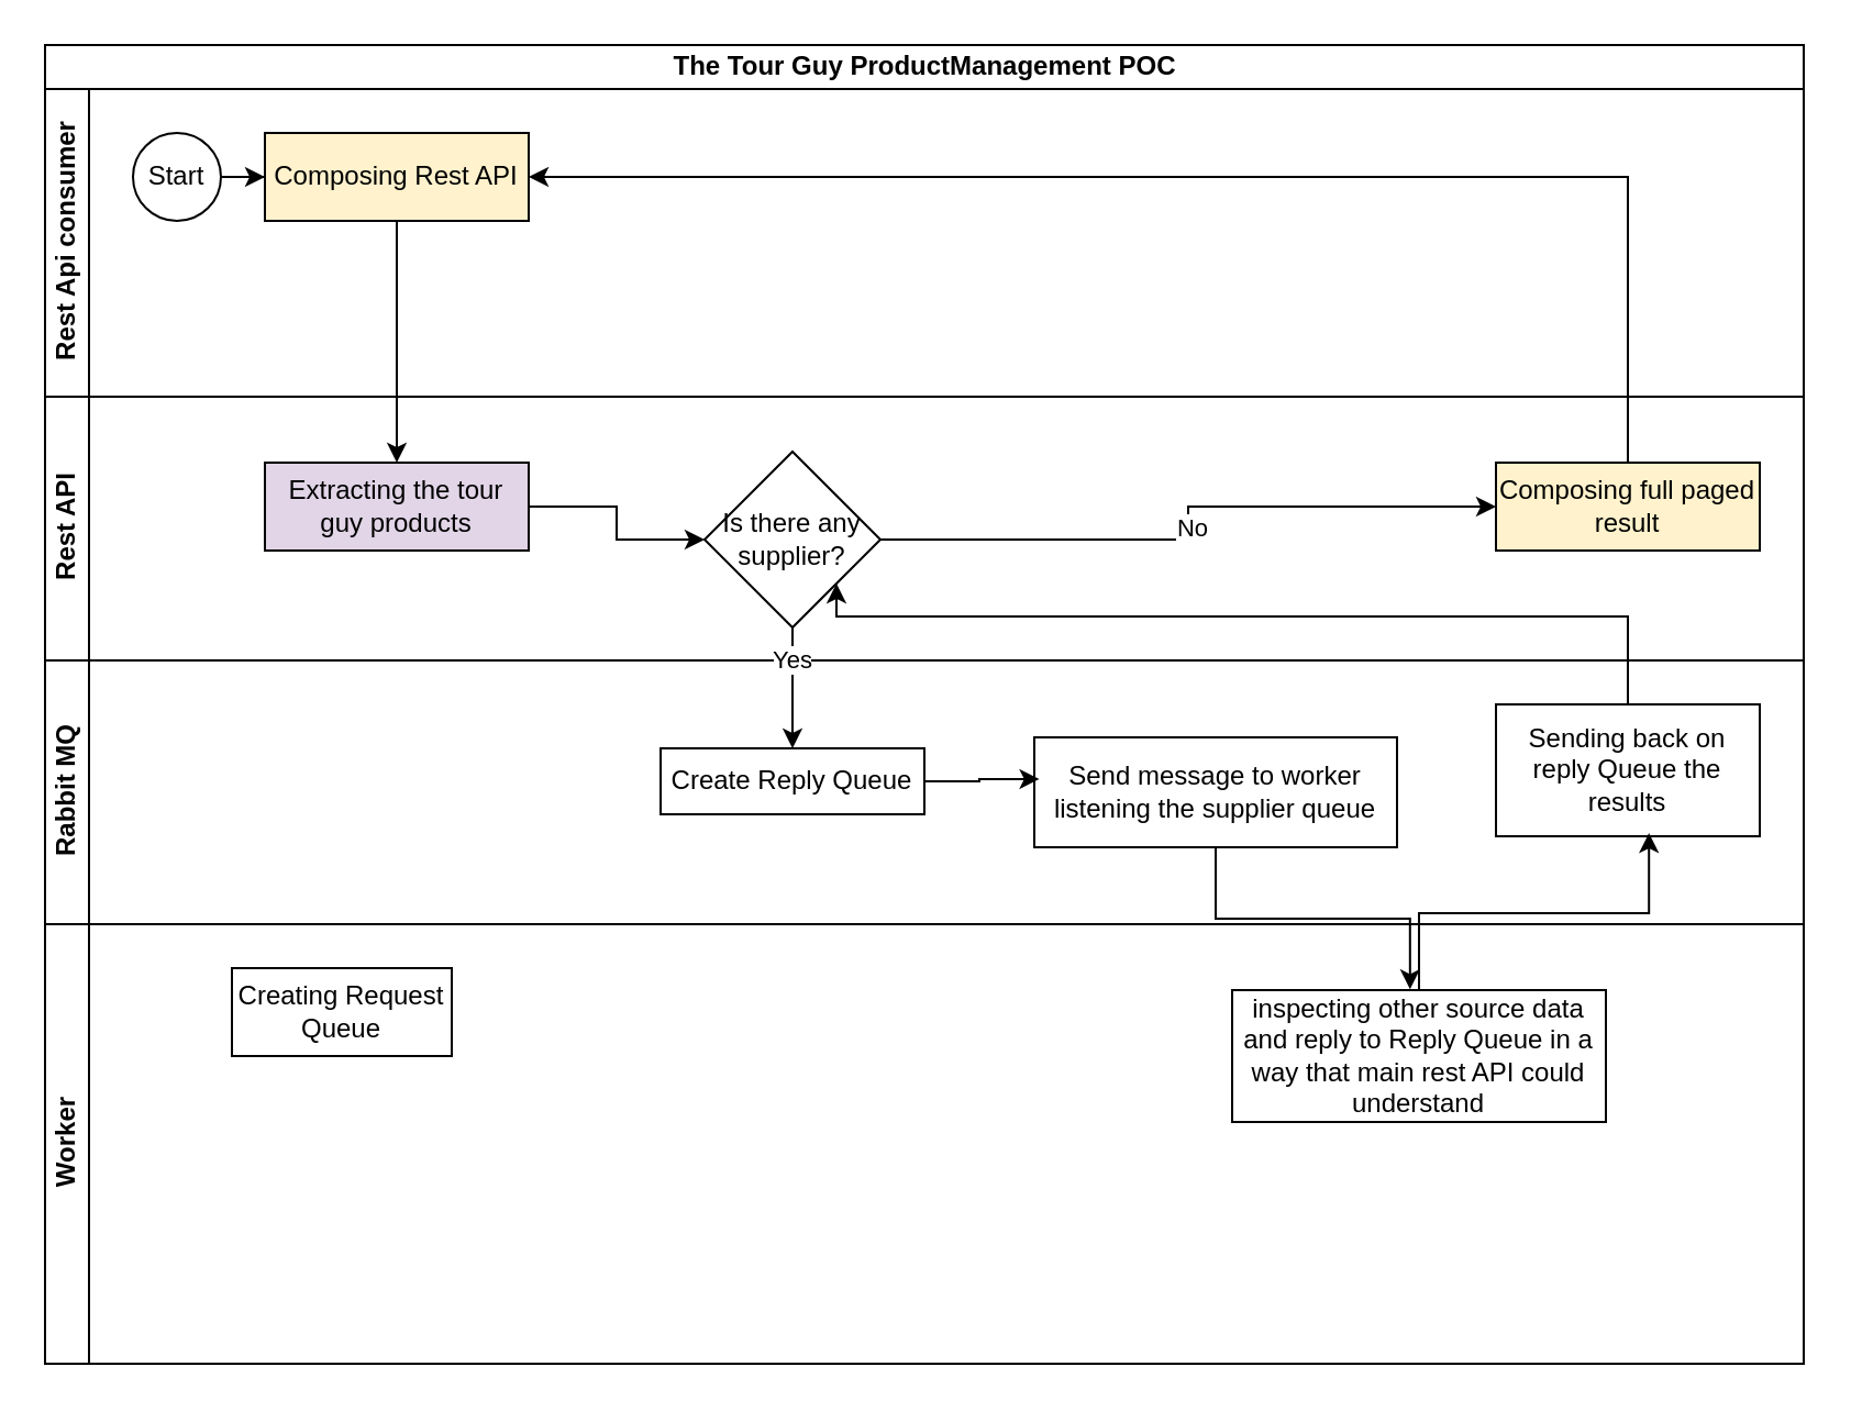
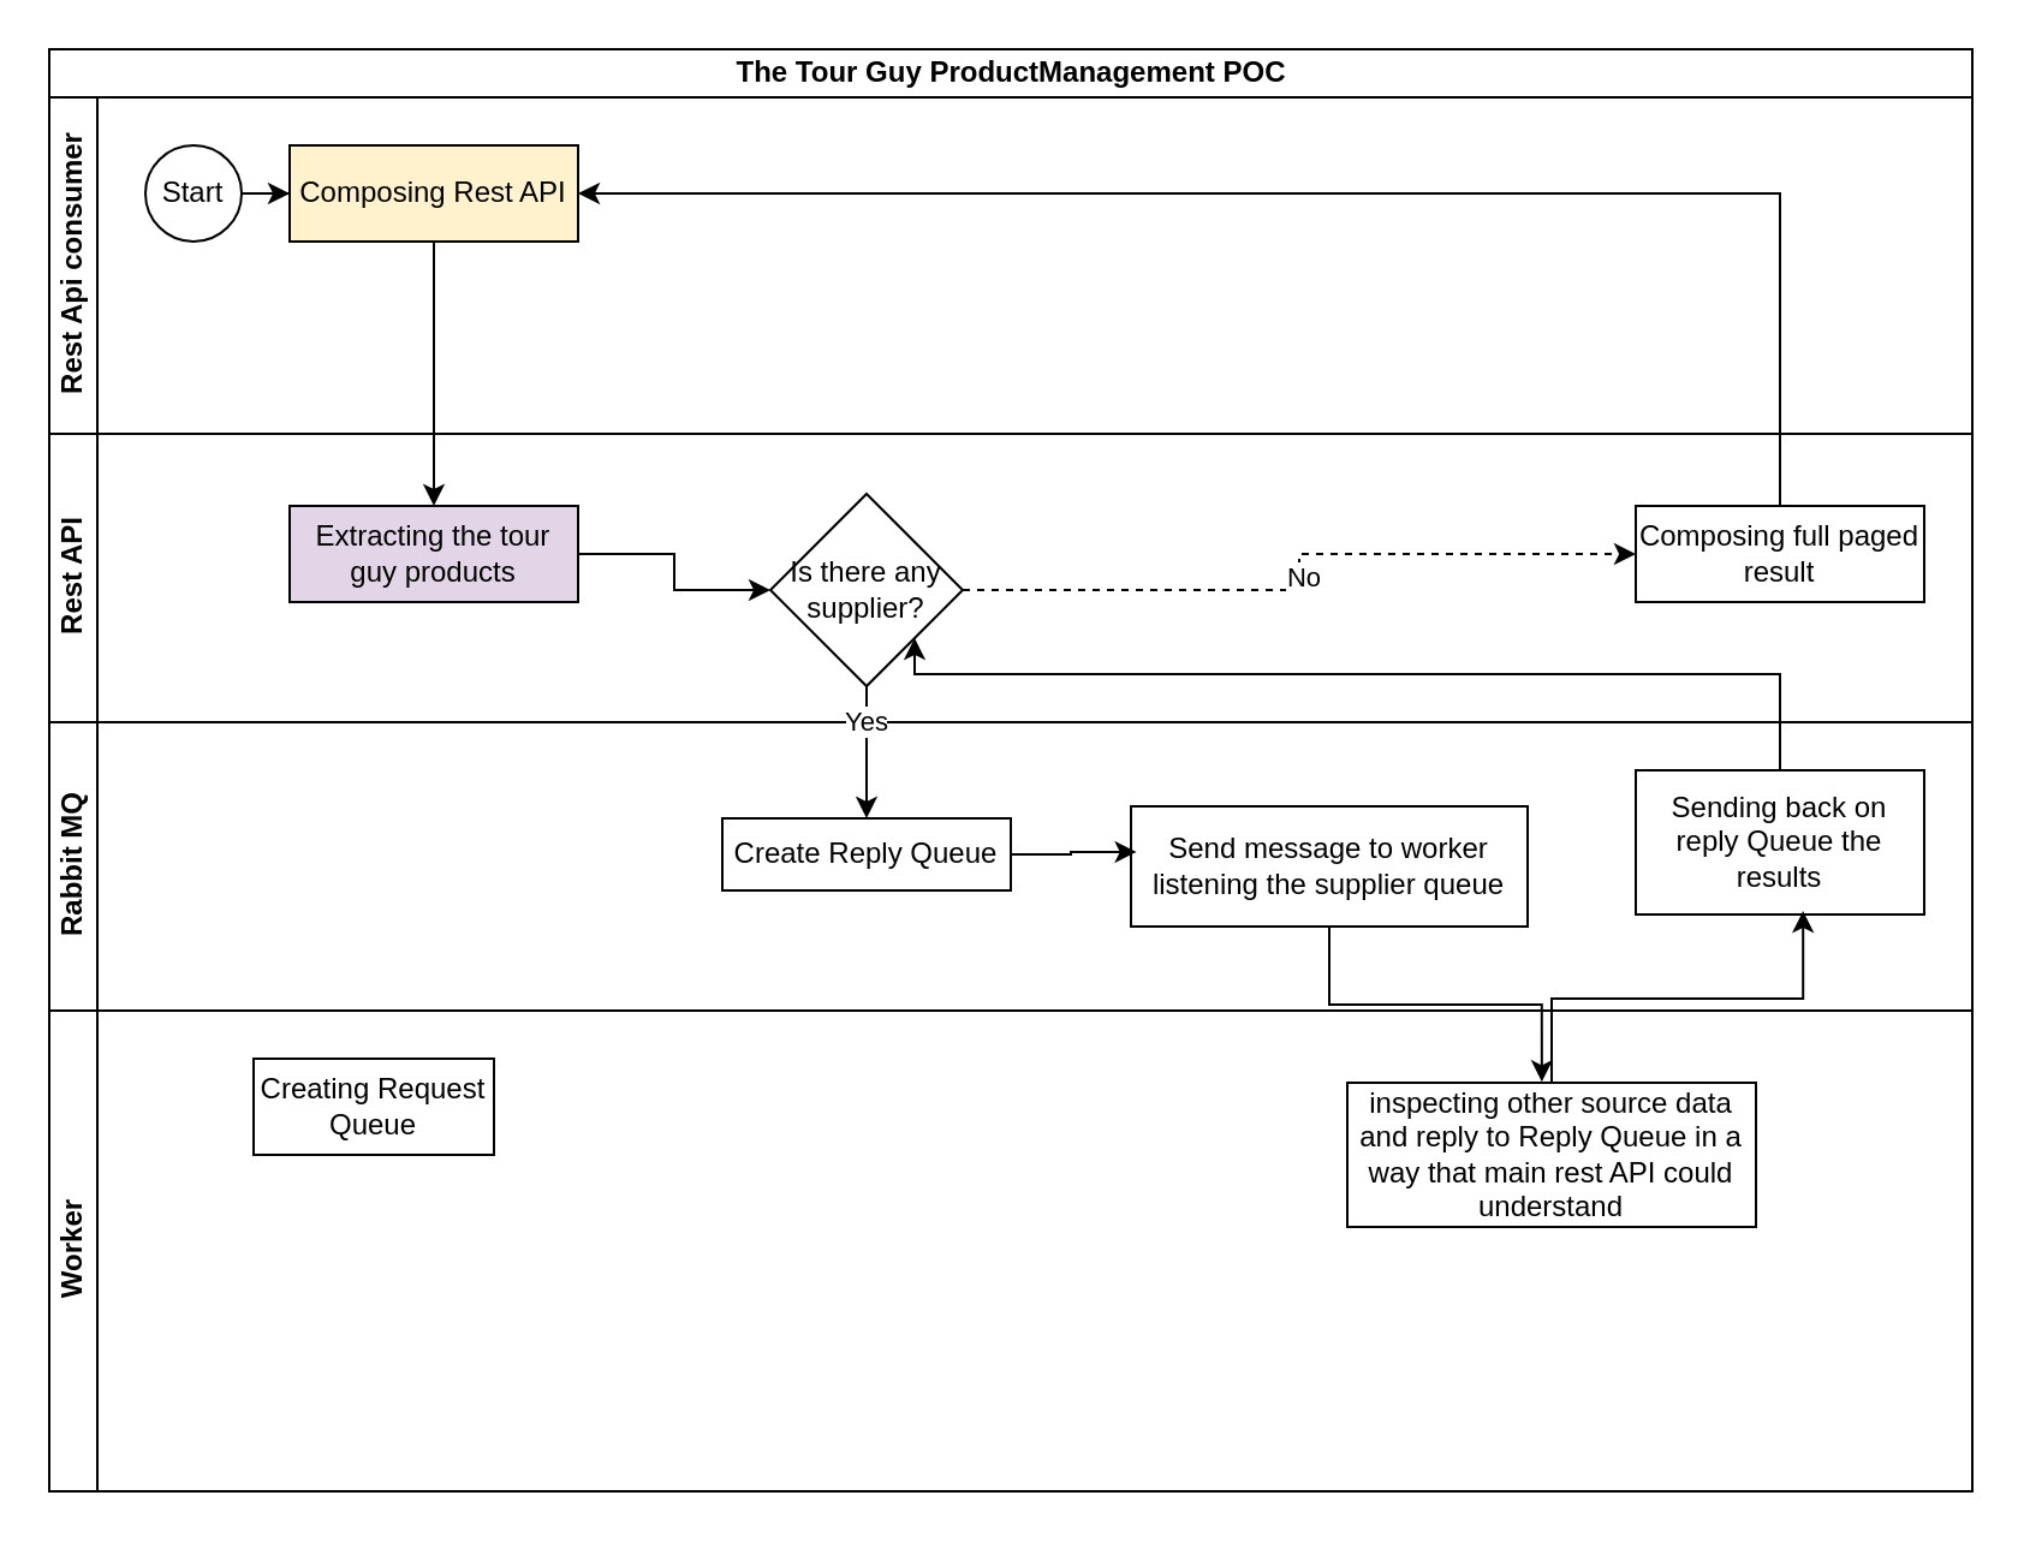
  <mxCell id="0" />
  <mxCell id="1" parent="0" />
  <mxCell id="2" value="The Tour Guy ProductManagement POC" style="swimlane;childLayout=stackLayout;resizeParent=1;resizeParentMax=0;horizontal=1;startSize=20;horizontalStack=0;html=1;" vertex="1" parent="1"><mxGeometry width="800" height="600" as="geometry" x="20" y="20" /></mxCell>
  <mxCell id="3" value="Rest Api consumer" style="swimlane;startSize=20;horizontal=0;html=1;" vertex="1" parent="2"><mxGeometry y="20" width="800" height="140" as="geometry" /></mxCell>
  <mxCell id="4" style="edgeStyle=orthogonalEdgeStyle;rounded=0;orthogonalLoop=1;jettySize=auto;html=1;entryX=0;entryY=0.5;entryDx=0;entryDy=0;" edge="1" parent="3" source="5" target="6"><mxGeometry relative="1" as="geometry" /></mxCell>
  <mxCell id="5" value="Start" style="ellipse;whiteSpace=wrap;html=1;aspect=fixed;" vertex="1" parent="3"><mxGeometry x="40" y="20" width="40" height="40" as="geometry" /></mxCell>
  <mxCell id="6" value="Composing Rest API" style="rounded=0;whiteSpace=wrap;html=1;fillColor=#fff2cc;" vertex="1" parent="3"><mxGeometry x="100" y="20" width="120" height="40" as="geometry" /></mxCell>
  <mxCell id="7" value="Rest API" style="swimlane;startSize=20;horizontal=0;html=1;" vertex="1" parent="2"><mxGeometry y="160" width="800" height="120" as="geometry" /></mxCell>
  <mxCell id="8" style="edgeStyle=orthogonalEdgeStyle;rounded=0;orthogonalLoop=1;jettySize=auto;html=1;" edge="1" parent="7" source="9" target="12"><mxGeometry relative="1" as="geometry" /></mxCell>
  <mxCell id="9" value="Extracting the tour guy products" style="rounded=0;whiteSpace=wrap;html=1;fillColor=#e1d5e7;" vertex="1" parent="7"><mxGeometry x="100" y="30" width="120" height="40" as="geometry" /></mxCell>
- <mxCell id="10" style="edgeStyle=orthogonalEdgeStyle;rounded=0;orthogonalLoop=1;jettySize=auto;html=1;" edge="1" parent="7" source="12" target="13"><mxGeometry relative="1" as="geometry" /></mxCell>
+ <mxCell id="10" style="edgeStyle=orthogonalEdgeStyle;rounded=0;orthogonalLoop=1;jettySize=auto;html=1;dashed=1;" edge="1" parent="7" source="12" target="13"><mxGeometry relative="1" as="geometry" /></mxCell>
  <mxCell id="11" value="No" style="edgeLabel;html=1;align=center;verticalAlign=middle;resizable=0;points=[];" vertex="1" connectable="0" parent="10"><mxGeometry x="-0.01" y="-1" relative="1" as="geometry"><mxPoint as="offset" /></mxGeometry></mxCell>
  <mxCell id="12" value="Is there any supplier?" style="rhombus;whiteSpace=wrap;html=1;" vertex="1" parent="7"><mxGeometry x="300" y="25" width="80" height="80" as="geometry" /></mxCell>
- <mxCell id="13" value="Composing full paged result" style="rounded=0;whiteSpace=wrap;html=1;fillColor=#fff2cc;" vertex="1" parent="7"><mxGeometry x="660" y="30" width="120" height="40" as="geometry" /></mxCell>
+ <mxCell id="13" value="Composing full paged result" style="rounded=0;whiteSpace=wrap;html=1;" vertex="1" parent="7"><mxGeometry x="660" y="30" width="120" height="40" as="geometry" /></mxCell>
  <mxCell id="14" value="Rabbit MQ" style="swimlane;startSize=20;horizontal=0;html=1;" vertex="1" parent="2"><mxGeometry y="280" width="800" height="120" as="geometry" /></mxCell>
  <mxCell id="15" value="Create Reply Queue" style="rounded=0;whiteSpace=wrap;html=1;" vertex="1" parent="14"><mxGeometry x="280" y="40" width="120" height="30" as="geometry" /></mxCell>
  <mxCell id="16" value="Send message to worker listening the supplier queue" style="rounded=0;whiteSpace=wrap;html=1;" vertex="1" parent="14"><mxGeometry x="450" y="35" width="165" height="50" as="geometry" /></mxCell>
  <mxCell id="17" style="edgeStyle=orthogonalEdgeStyle;rounded=0;orthogonalLoop=1;jettySize=auto;html=1;entryX=0.014;entryY=0.379;entryDx=0;entryDy=0;entryPerimeter=0;" edge="1" parent="14" source="15" target="16"><mxGeometry relative="1" as="geometry" /></mxCell>
  <mxCell id="18" value="Sending back on reply Queue the results" style="rounded=0;whiteSpace=wrap;html=1;" vertex="1" parent="14"><mxGeometry x="660" y="20" width="120" height="60" as="geometry" /></mxCell>
  <mxCell id="19" value="Worker" style="swimlane;startSize=20;horizontal=0;html=1;" vertex="1" parent="2"><mxGeometry y="400" width="800" height="200" as="geometry" /></mxCell>
  <mxCell id="20" value="Creating Request Queue" style="rounded=0;whiteSpace=wrap;html=1;" vertex="1" parent="19"><mxGeometry x="85" y="20" width="100" height="40" as="geometry" /></mxCell>
  <mxCell id="21" value="inspecting other source data and reply to Reply Queue in a way that main rest API could understand" style="rounded=0;whiteSpace=wrap;html=1;" vertex="1" parent="19"><mxGeometry x="540" y="30" width="170" height="60" as="geometry" /></mxCell>
  <mxCell id="22" style="edgeStyle=orthogonalEdgeStyle;rounded=0;orthogonalLoop=1;jettySize=auto;html=1;" edge="1" parent="2" source="6" target="9"><mxGeometry relative="1" as="geometry" /></mxCell>
  <mxCell id="23" style="edgeStyle=orthogonalEdgeStyle;rounded=0;orthogonalLoop=1;jettySize=auto;html=1;" edge="1" parent="2" source="12" target="15"><mxGeometry relative="1" as="geometry" /></mxCell>
  <mxCell id="24" value="Yes" style="edgeLabel;html=1;align=center;verticalAlign=middle;resizable=0;points=[];" vertex="1" connectable="0" parent="23"><mxGeometry x="-0.507" y="-1" relative="1" as="geometry"><mxPoint as="offset" /></mxGeometry></mxCell>
  <mxCell id="25" style="edgeStyle=orthogonalEdgeStyle;rounded=0;orthogonalLoop=1;jettySize=auto;html=1;entryX=0.476;entryY=-0.006;entryDx=0;entryDy=0;entryPerimeter=0;" edge="1" parent="2" source="16" target="21"><mxGeometry relative="1" as="geometry" /></mxCell>
  <mxCell id="26" style="edgeStyle=orthogonalEdgeStyle;rounded=0;orthogonalLoop=1;jettySize=auto;html=1;entryX=0.58;entryY=0.976;entryDx=0;entryDy=0;entryPerimeter=0;" edge="1" parent="2" source="21" target="18"><mxGeometry relative="1" as="geometry" /></mxCell>
  <mxCell id="27" style="edgeStyle=orthogonalEdgeStyle;rounded=0;orthogonalLoop=1;jettySize=auto;html=1;entryX=1;entryY=1;entryDx=0;entryDy=0;" edge="1" parent="2" source="18" target="12"><mxGeometry relative="1" as="geometry"><Array as="points"><mxPoint x="720" y="260" /><mxPoint x="360" y="260" /></Array></mxGeometry></mxCell>
  <mxCell id="28" style="edgeStyle=orthogonalEdgeStyle;rounded=0;orthogonalLoop=1;jettySize=auto;html=1;entryX=1;entryY=0.5;entryDx=0;entryDy=0;" edge="1" parent="2" source="13" target="6"><mxGeometry relative="1" as="geometry"><Array as="points"><mxPoint x="720" y="60" /></Array></mxGeometry></mxCell>
